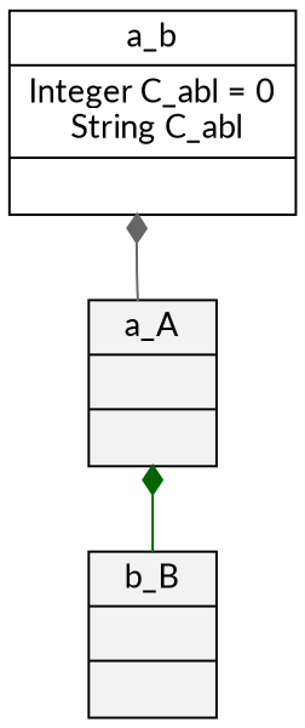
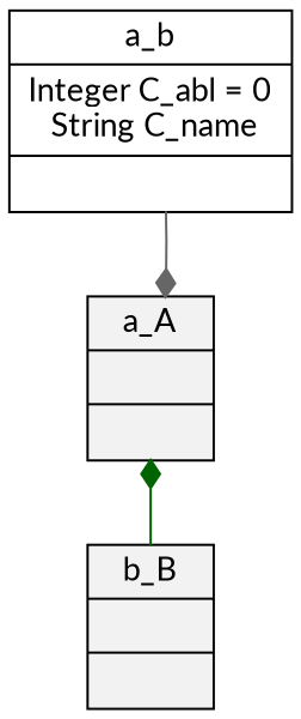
  digraph {
    fontname=Lato
    node [fontname=Lato shape=record fillcolor=gray95 style=filled]
    edge [arrowtail=diamond dir=back fontname=Lato]
-   n1 [label="{a_b|Integer C_abl = 0\n String C_abl|}" fillcolor="" style=""]
+   n1 [label="{a_b|Integer C_abl = 0\n String C_name|}" fillcolor="" style=""]
    n2 [label="{a_A||}"]
    n3 [label="{b_B||}"]
-   n1 -> n2 [color=gray40]
+   n2 -> n1 [color=gray40]
    n2 -> n3 [color=darkgreen]
  }
